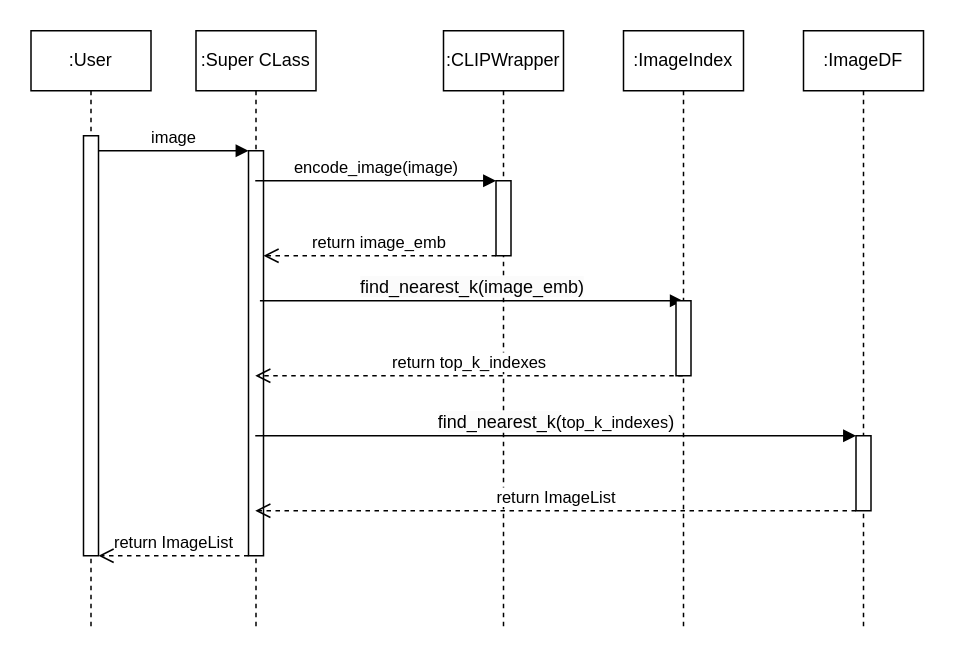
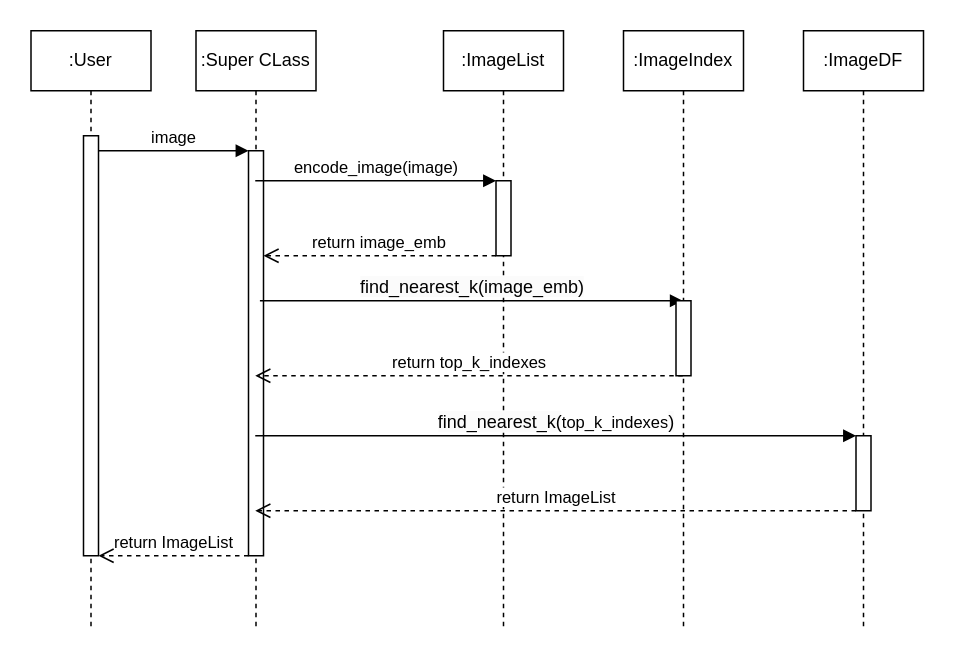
  <mxCell id="0" />
  <mxCell id="1" parent="0" />
  <mxCell id="2" value=":User" style="shape=umlLifeline;perimeter=lifelinePerimeter;whiteSpace=wrap;html=1;container=0;dropTarget=0;collapsible=0;recursiveResize=0;outlineConnect=0;portConstraint=eastwest;newEdgeStyle={&quot;edgeStyle&quot;:&quot;elbowEdgeStyle&quot;,&quot;elbow&quot;:&quot;vertical&quot;,&quot;curved&quot;:0,&quot;rounded&quot;:0};" vertex="1" parent="1"><mxGeometry x="20" y="20" width="80" height="400" as="geometry" /></mxCell>
  <mxCell id="3" value="" style="html=1;points=[];perimeter=orthogonalPerimeter;outlineConnect=0;targetShapes=umlLifeline;portConstraint=eastwest;newEdgeStyle={&quot;edgeStyle&quot;:&quot;elbowEdgeStyle&quot;,&quot;elbow&quot;:&quot;vertical&quot;,&quot;curved&quot;:0,&quot;rounded&quot;:0};" vertex="1" parent="2"><mxGeometry x="35" y="70" width="10" height="280" as="geometry" /></mxCell>
  <mxCell id="4" value=":Super CLass" style="shape=umlLifeline;perimeter=lifelinePerimeter;whiteSpace=wrap;html=1;container=0;dropTarget=0;collapsible=0;recursiveResize=0;outlineConnect=0;portConstraint=eastwest;newEdgeStyle={&quot;edgeStyle&quot;:&quot;elbowEdgeStyle&quot;,&quot;elbow&quot;:&quot;vertical&quot;,&quot;curved&quot;:0,&quot;rounded&quot;:0};" vertex="1" parent="1"><mxGeometry x="130" y="20" width="80" height="400" as="geometry" /></mxCell>
  <mxCell id="5" value="" style="html=1;points=[];perimeter=orthogonalPerimeter;outlineConnect=0;targetShapes=umlLifeline;portConstraint=eastwest;newEdgeStyle={&quot;edgeStyle&quot;:&quot;elbowEdgeStyle&quot;,&quot;elbow&quot;:&quot;vertical&quot;,&quot;curved&quot;:0,&quot;rounded&quot;:0};" vertex="1" parent="4"><mxGeometry x="35" y="80" width="10" height="270" as="geometry" /></mxCell>
  <mxCell id="6" value="image" style="html=1;verticalAlign=bottom;endArrow=block;edgeStyle=elbowEdgeStyle;elbow=vertical;curved=0;rounded=0;" edge="1" parent="1" source="3" target="5"><mxGeometry relative="1" as="geometry"><mxPoint x="125" y="110" as="sourcePoint" /><Array as="points"><mxPoint x="110" y="100" /></Array></mxGeometry></mxCell>
  <mxCell id="7" value="return ImageList" style="html=1;verticalAlign=bottom;endArrow=open;dashed=1;endSize=8;edgeStyle=elbowEdgeStyle;elbow=vertical;curved=0;rounded=0;" edge="1" parent="1" source="5" target="3"><mxGeometry relative="1" as="geometry"><mxPoint x="125" y="185" as="targetPoint" /><Array as="points"><mxPoint x="120" y="370" /></Array></mxGeometry></mxCell>
- <mxCell id="8" value=":CLIPWrapper" style="shape=umlLifeline;perimeter=lifelinePerimeter;whiteSpace=wrap;html=1;container=0;dropTarget=0;collapsible=0;recursiveResize=0;outlineConnect=0;portConstraint=eastwest;newEdgeStyle={&quot;edgeStyle&quot;:&quot;elbowEdgeStyle&quot;,&quot;elbow&quot;:&quot;vertical&quot;,&quot;curved&quot;:0,&quot;rounded&quot;:0};" vertex="1" parent="1"><mxGeometry x="295" y="20" width="80" height="400" as="geometry" /></mxCell>
+ <mxCell id="8" value=":ImageList" style="shape=umlLifeline;perimeter=lifelinePerimeter;whiteSpace=wrap;html=1;container=0;dropTarget=0;collapsible=0;recursiveResize=0;outlineConnect=0;portConstraint=eastwest;newEdgeStyle={&quot;edgeStyle&quot;:&quot;elbowEdgeStyle&quot;,&quot;elbow&quot;:&quot;vertical&quot;,&quot;curved&quot;:0,&quot;rounded&quot;:0};" vertex="1" parent="1"><mxGeometry x="295" y="20" width="80" height="400" as="geometry" /></mxCell>
  <mxCell id="9" value="" style="html=1;points=[];perimeter=orthogonalPerimeter;outlineConnect=0;targetShapes=umlLifeline;portConstraint=eastwest;newEdgeStyle={&quot;edgeStyle&quot;:&quot;elbowEdgeStyle&quot;,&quot;elbow&quot;:&quot;vertical&quot;,&quot;curved&quot;:0,&quot;rounded&quot;:0};" vertex="1" parent="8"><mxGeometry x="35" y="100" width="10" height="50" as="geometry" /></mxCell>
  <mxCell id="10" value="encode_image(image)" style="html=1;verticalAlign=bottom;endArrow=block;edgeStyle=elbowEdgeStyle;elbow=vertical;curved=0;rounded=0;" edge="1" parent="1" source="4" target="9"><mxGeometry relative="1" as="geometry"><mxPoint x="190" y="120" as="sourcePoint" /><Array as="points"><mxPoint x="270" y="120" /></Array><mxPoint x="340" y="120" as="targetPoint" /></mxGeometry></mxCell>
  <mxCell id="11" value="return image_emb" style="html=1;verticalAlign=bottom;endArrow=open;dashed=1;endSize=8;edgeStyle=elbowEdgeStyle;elbow=vertical;curved=0;rounded=0;" edge="1" parent="1" source="9" target="5"><mxGeometry relative="1" as="geometry"><mxPoint x="180" y="170" as="targetPoint" /><Array as="points"><mxPoint x="253" y="170" /></Array><mxPoint x="289.5" y="169.87" as="sourcePoint" /></mxGeometry></mxCell>
  <mxCell id="12" value="&lt;span style=&quot;font-size: 12px; text-align: left; background-color: rgb(251, 251, 251);&quot;&gt;find_nearest_k(image_emb)&lt;/span&gt;" style="html=1;verticalAlign=bottom;endArrow=block;edgeStyle=elbowEdgeStyle;elbow=vertical;curved=0;rounded=0;" edge="1" parent="1" target="13"><mxGeometry relative="1" as="geometry"><mxPoint x="172.613" y="200" as="sourcePoint" /><Array as="points"><mxPoint x="272.38" y="200" /></Array><mxPoint x="407.38" y="200" as="targetPoint" /></mxGeometry></mxCell>
  <mxCell id="13" value=":ImageIndex" style="shape=umlLifeline;perimeter=lifelinePerimeter;whiteSpace=wrap;html=1;container=0;dropTarget=0;collapsible=0;recursiveResize=0;outlineConnect=0;portConstraint=eastwest;newEdgeStyle={&quot;edgeStyle&quot;:&quot;elbowEdgeStyle&quot;,&quot;elbow&quot;:&quot;vertical&quot;,&quot;curved&quot;:0,&quot;rounded&quot;:0};" vertex="1" parent="1"><mxGeometry x="415" y="20" width="80" height="400" as="geometry" /></mxCell>
  <mxCell id="14" value="" style="html=1;points=[];perimeter=orthogonalPerimeter;outlineConnect=0;targetShapes=umlLifeline;portConstraint=eastwest;newEdgeStyle={&quot;edgeStyle&quot;:&quot;elbowEdgeStyle&quot;,&quot;elbow&quot;:&quot;vertical&quot;,&quot;curved&quot;:0,&quot;rounded&quot;:0};" vertex="1" parent="13"><mxGeometry x="35" y="180" width="10" height="50" as="geometry" /></mxCell>
  <mxCell id="15" value="return top_k_indexes" style="html=1;verticalAlign=bottom;endArrow=open;dashed=1;endSize=8;edgeStyle=elbowEdgeStyle;elbow=vertical;curved=0;rounded=0;" edge="1" parent="1" source="13" target="4"><mxGeometry relative="1" as="geometry"><mxPoint x="290" y="244.84" as="targetPoint" /><Array as="points"><mxPoint x="350" y="250" /></Array><mxPoint x="380" y="240" as="sourcePoint" /></mxGeometry></mxCell>
  <mxCell id="16" value=":ImageDF" style="shape=umlLifeline;perimeter=lifelinePerimeter;whiteSpace=wrap;html=1;container=0;dropTarget=0;collapsible=0;recursiveResize=0;outlineConnect=0;portConstraint=eastwest;newEdgeStyle={&quot;edgeStyle&quot;:&quot;elbowEdgeStyle&quot;,&quot;elbow&quot;:&quot;vertical&quot;,&quot;curved&quot;:0,&quot;rounded&quot;:0};" vertex="1" parent="1"><mxGeometry x="535" y="20" width="80" height="400" as="geometry" /></mxCell>
  <mxCell id="17" value="" style="html=1;points=[];perimeter=orthogonalPerimeter;outlineConnect=0;targetShapes=umlLifeline;portConstraint=eastwest;newEdgeStyle={&quot;edgeStyle&quot;:&quot;elbowEdgeStyle&quot;,&quot;elbow&quot;:&quot;vertical&quot;,&quot;curved&quot;:0,&quot;rounded&quot;:0};" vertex="1" parent="16"><mxGeometry x="35" y="270" width="10" height="50" as="geometry" /></mxCell>
  <mxCell id="18" value="&lt;span style=&quot;font-size: 12px; text-align: left; background-color: rgb(251, 251, 251);&quot;&gt;find_nearest_k(&lt;/span&gt;top_k_indexes&lt;span style=&quot;font-size: 12px; text-align: left; background-color: rgb(251, 251, 251);&quot;&gt;)&lt;/span&gt;" style="html=1;verticalAlign=bottom;endArrow=block;edgeStyle=elbowEdgeStyle;elbow=vertical;curved=0;rounded=0;" edge="1" parent="1" source="4" target="17"><mxGeometry relative="1" as="geometry"><mxPoint x="190.003" y="290" as="sourcePoint" /><Array as="points"><mxPoint x="289.77" y="290" /></Array><mxPoint x="424.77" y="290" as="targetPoint" /></mxGeometry></mxCell>
  <mxCell id="19" value="return ImageList" style="html=1;verticalAlign=bottom;endArrow=open;dashed=1;endSize=8;edgeStyle=elbowEdgeStyle;elbow=vertical;curved=0;rounded=0;" edge="1" parent="1" source="17" target="4"><mxGeometry relative="1" as="geometry"><mxPoint x="270" y="340.16" as="targetPoint" /><Array as="points"><mxPoint x="445" y="340" /></Array><mxPoint x="510" y="340.16" as="sourcePoint" /></mxGeometry></mxCell>
